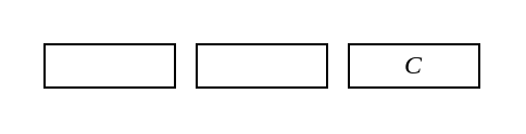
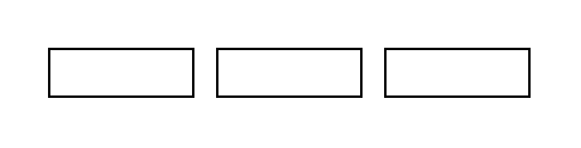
  <mxCell id="0" />
  <mxCell id="1" parent="0" />
  <mxCell id="2" value="" style="group" vertex="1" connectable="0" parent="1"><mxGeometry x="20" y="20" width="60" height="20" as="geometry" /></mxCell>
  <mxCell id="3" value="" style="rounded=0;whiteSpace=wrap;html=1;fontSize=12;" vertex="1" parent="2"><mxGeometry width="60" height="20" as="geometry" /></mxCell>
  <mxCell id="4" value="" style="group" vertex="1" connectable="0" parent="1"><mxGeometry x="90" y="20" width="60" height="20" as="geometry" /></mxCell>
  <mxCell id="5" value="" style="rounded=0;whiteSpace=wrap;html=1;fontSize=12;" vertex="1" parent="4"><mxGeometry width="60" height="20" as="geometry" /></mxCell>
  <mxCell id="6" value="" style="group" vertex="1" connectable="0" parent="1"><mxGeometry x="160" y="20" width="60" height="20" as="geometry" /></mxCell>
  <mxCell id="7" value="" style="rounded=0;whiteSpace=wrap;html=1;fontSize=12;" vertex="1" parent="6"><mxGeometry width="60" height="20" as="geometry" /></mxCell>
- <mxCell id="8" value="&lt;font face=&quot;Garamond&quot;&gt;&lt;i&gt;C&lt;/i&gt;&lt;/font&gt;" style="text;html=1;strokeColor=none;fillColor=none;align=center;verticalAlign=middle;whiteSpace=wrap;rounded=0;fontSize=12;" vertex="1" parent="6"><mxGeometry width="60" height="20" as="geometry" /></mxCell>
